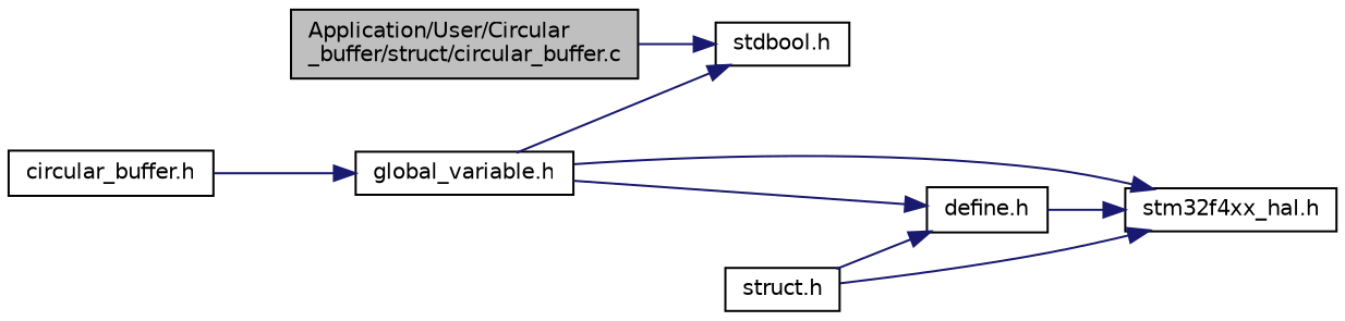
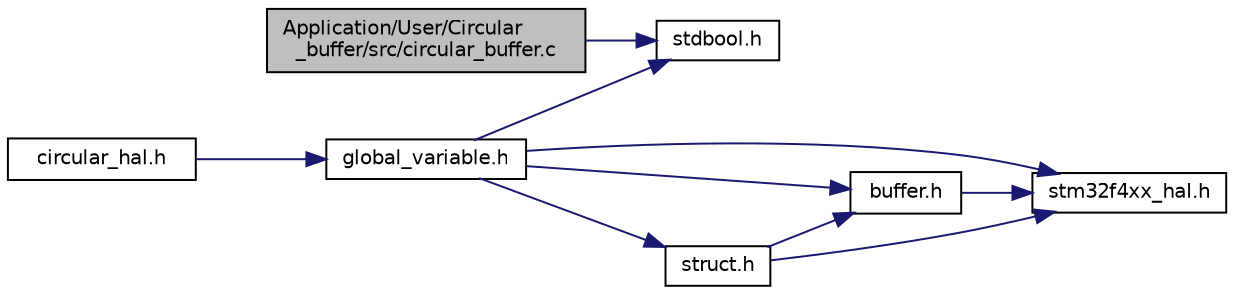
  digraph {
    rankdir=LR
    node [color=black fillcolor=white fontname=Helvetica fontsize=10 shape=record style=filled]
    edge [color=midnightblue fontname=Helvetica fontsize=10 labelfontname=Helvetica labelfontsize=10 style=solid]
-   n1 [fillcolor=grey75 fontcolor=black height=0.2 label="Application/User/Circular\l_buffer/struct/circular_buffer.c" width=0.4]
+   n1 [fillcolor=grey75 fontcolor=black height=0.2 label="Application/User/Circular\l_buffer/src/circular_buffer.c" width=0.4]
    n2 [height=0.2 label="stdbool.h" width=0.4]
-   n3 [height=0.2 label="circular_buffer.h" width=0.4]
+   n3 [height=0.2 label="circular_hal.h" width=0.4]
    n4 [height=0.2 label="global_variable.h" width=0.4]
    n5 [height=0.2 label="stm32f4xx_hal.h" width=0.4]
-   n6 [height=0.2 label="define.h" width=0.4]
+   n6 [height=0.2 label="buffer.h" width=0.4]
    n7 [height=0.2 label="struct.h" width=0.4]
    n1 -> n2
    n3 -> n4
    n4 -> n2
    n4 -> n5
    n4 -> n6
+   n4 -> n7
    n6 -> n5
    n7 -> n5
    n7 -> n6
  }
